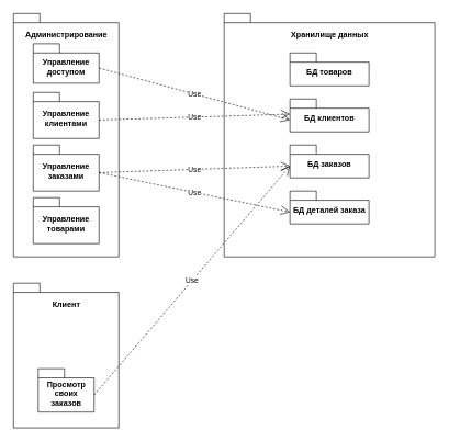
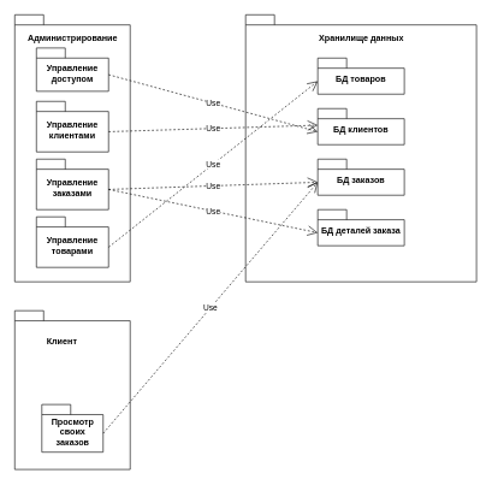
  <mxCell id="0" />
  <mxCell id="1" parent="0" />
  <mxCell id="2" value="" style="shape=folder;fontStyle=1;spacingTop=10;tabWidth=40;tabHeight=14;tabPosition=left;html=1;whiteSpace=wrap;" vertex="1" parent="1"><mxGeometry x="20" y="20" width="160" height="370" as="geometry" /></mxCell>
  <mxCell id="3" value="Администрирование" style="text;align=center;fontStyle=1;verticalAlign=middle;spacingLeft=3;spacingRight=3;strokeColor=none;rotatable=0;points=[[0,0.5],[1,0.5]];portConstraint=eastwest;html=1;" vertex="1" parent="1"><mxGeometry x="25" y="40" width="150" height="26" as="geometry" /></mxCell>
  <mxCell id="4" value="Управление доступом" style="shape=folder;fontStyle=1;spacingTop=10;tabWidth=40;tabHeight=14;tabPosition=left;html=1;whiteSpace=wrap;" vertex="1" parent="1"><mxGeometry x="50" y="66" width="100" height="60" as="geometry" /></mxCell>
  <mxCell id="5" value="Управление&lt;div&gt;клиентами&lt;/div&gt;" style="shape=folder;fontStyle=1;spacingTop=10;tabWidth=40;tabHeight=14;tabPosition=left;html=1;whiteSpace=wrap;" vertex="1" parent="1"><mxGeometry x="50" y="140" width="100" height="70" as="geometry" /></mxCell>
  <mxCell id="6" value="Управление&lt;div&gt;заказами&lt;/div&gt;" style="shape=folder;fontStyle=1;spacingTop=10;tabWidth=40;tabHeight=14;tabPosition=left;html=1;whiteSpace=wrap;" vertex="1" parent="1"><mxGeometry x="50" y="220" width="100" height="70" as="geometry" /></mxCell>
  <mxCell id="7" value="Управление&lt;div&gt;товарами&lt;/div&gt;" style="shape=folder;fontStyle=1;spacingTop=10;tabWidth=40;tabHeight=14;tabPosition=left;html=1;whiteSpace=wrap;" vertex="1" parent="1"><mxGeometry x="50" y="300" width="100" height="70" as="geometry" /></mxCell>
  <mxCell id="8" value="" style="shape=folder;fontStyle=1;spacingTop=10;tabWidth=40;tabHeight=14;tabPosition=left;html=1;whiteSpace=wrap;" vertex="1" parent="1"><mxGeometry x="340" y="20" width="320" height="370" as="geometry" /></mxCell>
  <mxCell id="9" value="Хранилище данных" style="text;align=center;fontStyle=1;verticalAlign=middle;spacingLeft=3;spacingRight=3;strokeColor=none;rotatable=0;points=[[0,0.5],[1,0.5]];portConstraint=eastwest;html=1;" vertex="1" parent="1"><mxGeometry x="435" y="40" width="130" height="26" as="geometry" /></mxCell>
  <mxCell id="10" value="" style="shape=folder;fontStyle=1;spacingTop=10;tabWidth=40;tabHeight=14;tabPosition=left;html=1;whiteSpace=wrap;" vertex="1" parent="1"><mxGeometry x="20" y="430" width="160" height="220" as="geometry" /></mxCell>
- <mxCell id="11" value="Клиент" style="text;align=center;fontStyle=1;verticalAlign=middle;spacingLeft=3;spacingRight=3;strokeColor=none;rotatable=0;points=[[0,0.5],[1,0.5]];portConstraint=eastwest;html=1;" vertex="1" parent="1"><mxGeometry x="60" y="450" width="80" height="26" as="geometry" /></mxCell>
+ <mxCell id="11" value="Клиент" style="text;align=center;fontStyle=1;verticalAlign=middle;spacingLeft=3;spacingRight=3;strokeColor=none;rotatable=0;points=[[0,0.5],[1,0.5]];portConstraint=eastwest;html=1;" vertex="1" parent="1"><mxGeometry x="45" y="460" width="80" height="26" as="geometry" /></mxCell>
  <mxCell id="12" value="Просмотр своих заказов" style="shape=folder;fontStyle=1;spacingTop=10;tabWidth=40;tabHeight=14;tabPosition=left;html=1;whiteSpace=wrap;" vertex="1" parent="1"><mxGeometry x="57.5" y="560" width="85" height="66" as="geometry" /></mxCell>
  <mxCell id="13" value="БД товаров" style="shape=folder;fontStyle=1;spacingTop=10;tabWidth=40;tabHeight=14;tabPosition=left;html=1;whiteSpace=wrap;" vertex="1" parent="1"><mxGeometry x="440" y="80" width="120" height="50" as="geometry" /></mxCell>
  <mxCell id="14" value="БД клиентов" style="shape=folder;fontStyle=1;spacingTop=10;tabWidth=40;tabHeight=14;tabPosition=left;html=1;whiteSpace=wrap;" vertex="1" parent="1"><mxGeometry x="440" y="150" width="120" height="50" as="geometry" /></mxCell>
  <mxCell id="15" value="БД заказов" style="shape=folder;fontStyle=1;spacingTop=10;tabWidth=40;tabHeight=14;tabPosition=left;html=1;whiteSpace=wrap;" vertex="1" parent="1"><mxGeometry x="440" y="220" width="120" height="50" as="geometry" /></mxCell>
  <mxCell id="16" value="БД деталей заказа" style="shape=folder;fontStyle=1;spacingTop=10;tabWidth=40;tabHeight=14;tabPosition=left;html=1;whiteSpace=wrap;" vertex="1" parent="1"><mxGeometry x="440" y="290" width="120" height="50" as="geometry" /></mxCell>
  <mxCell id="17" value="Use" style="endArrow=open;endSize=12;dashed=1;html=1;rounded=0;exitX=0;exitY=0;exitDx=100;exitDy=37;exitPerimeter=0;entryX=0;entryY=0;entryDx=0;entryDy=32;entryPerimeter=0;" edge="1" parent="1" source="4" target="14"><mxGeometry width="160" relative="1" as="geometry"><mxPoint x="300" y="360" as="sourcePoint" /><mxPoint x="460" y="360" as="targetPoint" /></mxGeometry></mxCell>
  <mxCell id="18" value="Use" style="endArrow=open;endSize=12;dashed=1;html=1;rounded=0;exitX=0;exitY=0;exitDx=100;exitDy=42;exitPerimeter=0;entryX=0;entryY=0;entryDx=0;entryDy=23;entryPerimeter=0;" edge="1" parent="1" source="5" target="14"><mxGeometry width="160" relative="1" as="geometry"><mxPoint x="150" y="141" as="sourcePoint" /><mxPoint x="440" y="150" as="targetPoint" /></mxGeometry></mxCell>
  <mxCell id="19" value="Use" style="endArrow=open;endSize=12;dashed=1;html=1;rounded=0;exitX=0;exitY=0;exitDx=100;exitDy=42;exitPerimeter=0;entryX=0;entryY=0;entryDx=0;entryDy=32;entryPerimeter=0;" edge="1" parent="1" source="6" target="15"><mxGeometry width="160" relative="1" as="geometry"><mxPoint x="170" y="123" as="sourcePoint" /><mxPoint x="460" y="132" as="targetPoint" /></mxGeometry></mxCell>
  <mxCell id="20" value="Use" style="endArrow=open;endSize=12;dashed=1;html=1;rounded=0;exitX=0;exitY=0;exitDx=100;exitDy=42;exitPerimeter=0;entryX=0;entryY=0;entryDx=0;entryDy=32;entryPerimeter=0;" edge="1" parent="1" source="6" target="16"><mxGeometry width="160" relative="1" as="geometry"><mxPoint x="180" y="133" as="sourcePoint" /><mxPoint x="470" y="142" as="targetPoint" /></mxGeometry></mxCell>
+ <mxCell id="21" value="Use" style="endArrow=open;endSize=12;dashed=1;html=1;rounded=0;exitX=0;exitY=0;exitDx=100;exitDy=42;exitPerimeter=0;entryX=0;entryY=0;entryDx=0;entryDy=32;entryPerimeter=0;" edge="1" parent="1" source="7" target="13"><mxGeometry width="160" relative="1" as="geometry"><mxPoint x="190" y="143" as="sourcePoint" /><mxPoint x="480" y="152" as="targetPoint" /></mxGeometry></mxCell>
  <mxCell id="22" value="Use" style="endArrow=open;endSize=12;dashed=1;html=1;rounded=0;exitX=0;exitY=0;exitDx=85;exitDy=40;exitPerimeter=0;entryX=0;entryY=0;entryDx=0;entryDy=32;entryPerimeter=0;" edge="1" parent="1" source="12" target="15"><mxGeometry width="160" relative="1" as="geometry"><mxPoint x="210" y="163" as="sourcePoint" /><mxPoint x="500" y="172" as="targetPoint" /></mxGeometry></mxCell>
